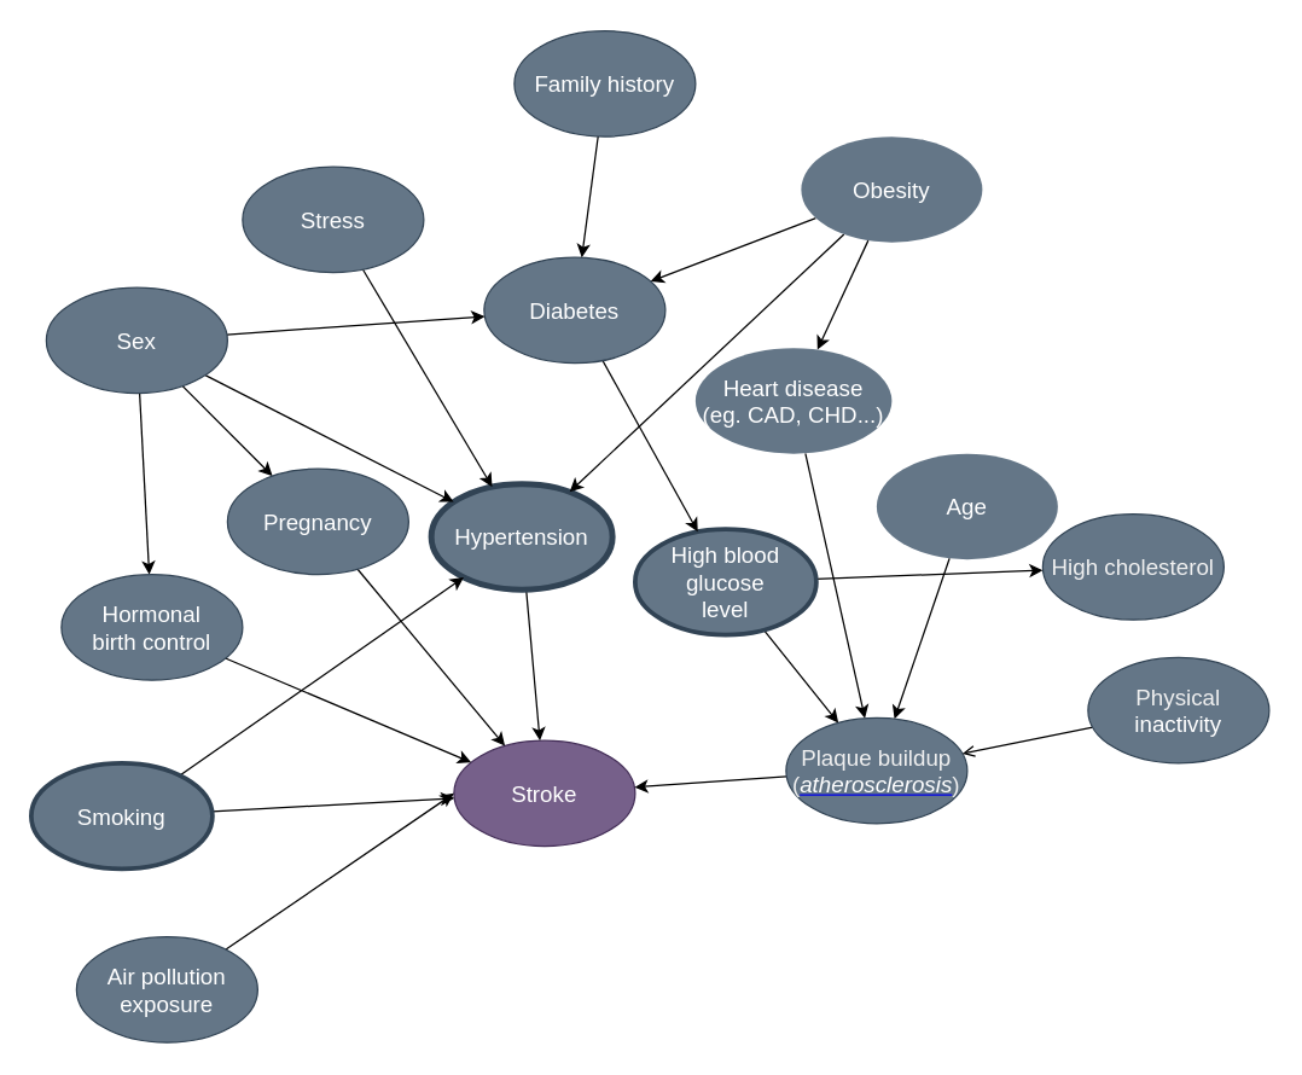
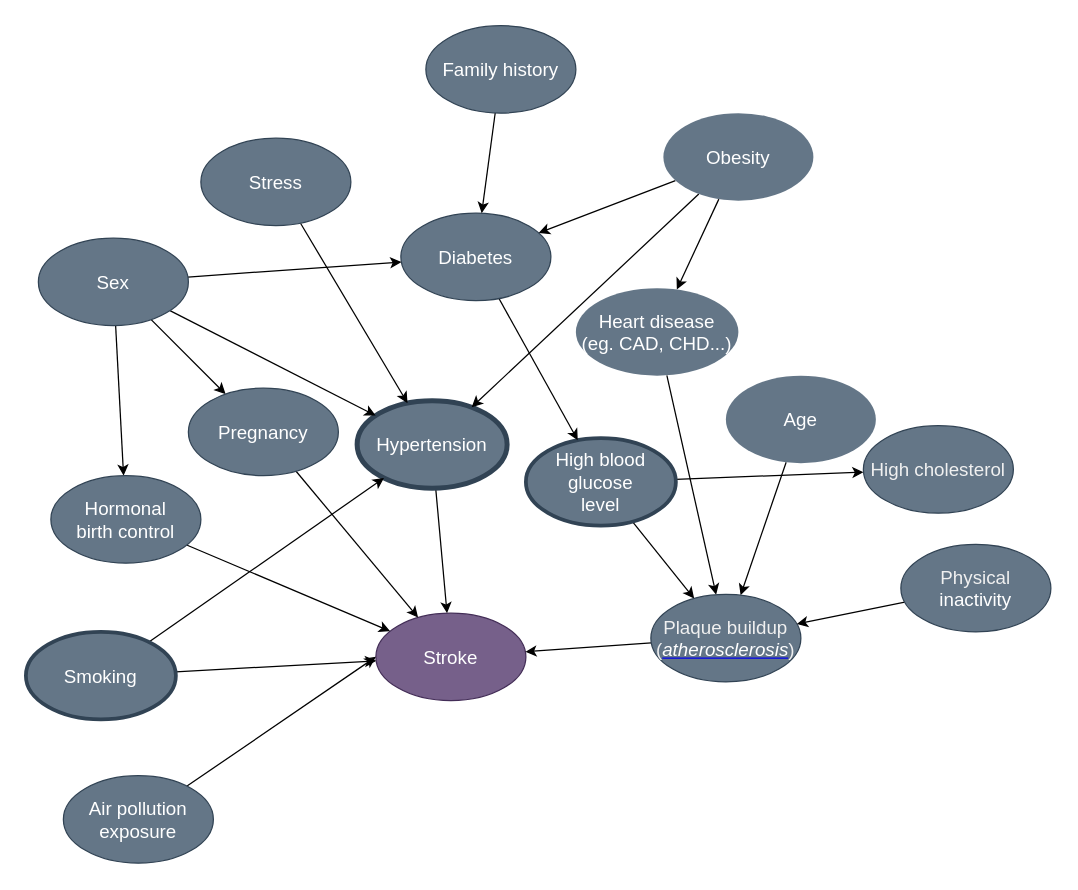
  <mxCell id="0" />
  <mxCell id="1" parent="0" />
  <mxCell id="2" value="&lt;font style=&quot;font-size: 15px&quot;&gt;Stroke&lt;/font&gt;" style="ellipse;whiteSpace=wrap;html=1;fillColor=#76608a;strokeColor=#432D57;fontColor=#ffffff;" parent="1" vertex="1"><mxGeometry x="300" y="490" width="120" height="70" as="geometry" /></mxCell>
  <mxCell id="3" style="edgeStyle=none;html=1;fontSize=15;fontColor=#FFFFFF;" parent="1" source="4" target="26" edge="1"><mxGeometry relative="1" as="geometry" /></mxCell>
  <mxCell id="4" value="&lt;font style=&quot;font-size: 15px&quot;&gt;Heart disease&lt;br&gt;(eg. CAD, CHD...)&lt;br&gt;&lt;/font&gt;" style="ellipse;whiteSpace=wrap;html=1;fillColor=#647687;fontColor=#ffffff;strokeColor=none;strokeWidth=3;" parent="1" vertex="1"><mxGeometry x="460" y="230" width="130" height="70" as="geometry" /></mxCell>
  <mxCell id="5" style="edgeStyle=none;html=1;fontSize=15;fontColor=#FFFFFF;" parent="1" source="7" target="2" edge="1"><mxGeometry relative="1" as="geometry"><mxPoint x="199.092" y="430.001" as="targetPoint" /></mxGeometry></mxCell>
  <mxCell id="6" value="&lt;span style=&quot;color: rgba(0 , 0 , 0 , 0) ; font-family: monospace ; font-size: 0px&quot;&gt;%3CmxGraphModel%3E%3Croot%3E%3CmxCell%20id%3D%220%22%2F%3E%3CmxCell%20id%3D%221%22%20parent%3D%220%22%2F%3E%3CmxCell%20id%3D%222%22%20value%3D%22%26lt%3Bspan%20style%3D%26quot%3Bcolor%3A%20rgba(0%20%2C%200%20%2C%200%20%2C%200)%20%3B%20font-family%3A%20monospace%20%3B%20font-size%3A%200px%26quot%3B%26gt%3Bd%26lt%3B%2Fspan%26gt%3B%22%20style%3D%22text%3Bhtml%3D1%3Balign%3Dcenter%3BverticalAlign%3Dmiddle%3Bresizable%3D0%3Bpoints%3D%5B%5D%3Bautosize%3D1%3BstrokeColor%3Dnone%3BfillColor%3Dnone%3BfontSize%3D15%3BfontColor%3D%23FFFFFF%3B%22%20vertex%3D%221%22%20parent%3D%221%22%3E%3CmxGeometry%20x%3D%22550%22%20y%3D%22455%22%20width%3D%2220%22%20height%3D%2230%22%20as%3D%22geometry%22%2F%3E%3C%2FmxCell%3E%3C%2Froot%3E%3C%2FmxGraphModel%3E&lt;/span&gt;" style="edgeLabel;html=1;align=center;verticalAlign=middle;resizable=0;points=[];fontSize=15;fontColor=#FFFFFF;" parent="5" vertex="1" connectable="0"><mxGeometry x="0.212" y="-1" relative="1" as="geometry"><mxPoint x="1" as="offset" /></mxGeometry></mxCell>
  <mxCell id="7" value="&lt;font style=&quot;font-size: 15px&quot;&gt;Hypertension&lt;/font&gt;" style="ellipse;whiteSpace=wrap;html=1;fillColor=#647687;strokeColor=#314354;fontColor=#ffffff;strokeWidth=4;" parent="1" vertex="1"><mxGeometry x="285" y="320" width="120" height="70" as="geometry" /></mxCell>
  <mxCell id="8" style="edgeStyle=none;html=1;fontSize=15;fontColor=#FFFFFF;" parent="1" source="10" target="26" edge="1"><mxGeometry relative="1" as="geometry" /></mxCell>
  <mxCell id="9" style="edgeStyle=none;html=1;fontSize=15;fontColor=#FFFFFF;" parent="1" source="10" target="32" edge="1"><mxGeometry relative="1" as="geometry"><mxPoint x="258.11" y="429.079" as="targetPoint" /></mxGeometry></mxCell>
  <mxCell id="10" value="&lt;span style=&quot;font-size: 15px&quot;&gt;High blood glucose&lt;br&gt;level&lt;br&gt;&lt;/span&gt;" style="ellipse;whiteSpace=wrap;html=1;fillColor=#647687;fontColor=#ffffff;strokeColor=#314354;strokeWidth=3;" parent="1" vertex="1"><mxGeometry x="420" y="350" width="120" height="70" as="geometry" /></mxCell>
  <mxCell id="11" style="edgeStyle=none;html=1;fontSize=15;" parent="1" source="14" target="16" edge="1"><mxGeometry relative="1" as="geometry" /></mxCell>
  <mxCell id="12" style="edgeStyle=none;html=1;fontSize=15;" parent="1" source="14" target="7" edge="1"><mxGeometry relative="1" as="geometry" /></mxCell>
  <mxCell id="13" style="edgeStyle=none;html=1;fontSize=15;fontColor=#FFFFFF;" parent="1" source="14" target="4" edge="1"><mxGeometry relative="1" as="geometry" /></mxCell>
  <mxCell id="14" value="&lt;span style=&quot;font-size: 15px&quot;&gt;Obesity&lt;br&gt;&lt;/span&gt;" style="ellipse;whiteSpace=wrap;html=1;fillColor=#647687;fontColor=#ffffff;strokeColor=none;strokeWidth=3;" parent="1" vertex="1"><mxGeometry x="530" y="90" width="120" height="70" as="geometry" /></mxCell>
  <mxCell id="15" style="edgeStyle=none;html=1;fontSize=15;" parent="1" source="16" target="10" edge="1"><mxGeometry relative="1" as="geometry" /></mxCell>
  <mxCell id="16" value="&lt;span style=&quot;font-size: 15px&quot;&gt;Diabetes&lt;br&gt;&lt;/span&gt;" style="ellipse;whiteSpace=wrap;html=1;fillColor=#647687;fontColor=#ffffff;strokeColor=#314354;" parent="1" vertex="1"><mxGeometry x="320" y="170" width="120" height="70" as="geometry" /></mxCell>
  <mxCell id="17" style="edgeStyle=none;html=1;fontSize=15;fontColor=#FFFFFF;" parent="1" source="19" target="7" edge="1"><mxGeometry relative="1" as="geometry" /></mxCell>
  <mxCell id="18" style="edgeStyle=none;html=1;fontSize=15;fontColor=#FFFFFF;" parent="1" source="19" target="2" edge="1"><mxGeometry relative="1" as="geometry"><mxPoint x="250" y="450" as="targetPoint" /></mxGeometry></mxCell>
  <mxCell id="19" value="&lt;span style=&quot;font-size: 15px&quot;&gt;Smoking&lt;br&gt;&lt;/span&gt;" style="ellipse;whiteSpace=wrap;html=1;fillColor=#647687;fontColor=#ffffff;strokeColor=#314354;strokeWidth=3;" parent="1" vertex="1"><mxGeometry x="20" y="505" width="120" height="70" as="geometry" /></mxCell>
  <mxCell id="20" value="&lt;span style=&quot;color: rgba(0 , 0 , 0 , 0) ; font-family: monospace ; font-size: 0px&quot;&gt;d&lt;/span&gt;" style="text;html=1;align=center;verticalAlign=middle;resizable=0;points=[];autosize=1;strokeColor=none;fillColor=none;fontSize=15;fontColor=#FFFFFF;" parent="1" vertex="1"><mxGeometry x="260" y="465" width="20" height="30" as="geometry" /></mxCell>
  <mxCell id="21" style="edgeStyle=none;html=1;fontSize=15;fontColor=#FFFFFF;" parent="1" source="22" target="26" edge="1"><mxGeometry relative="1" as="geometry" /></mxCell>
  <mxCell id="22" value="&lt;span style=&quot;font-size: 15px&quot;&gt;Age&lt;br&gt;&lt;/span&gt;" style="ellipse;whiteSpace=wrap;html=1;fillColor=#647687;fontColor=#ffffff;strokeColor=none;strokeWidth=3;" parent="1" vertex="1"><mxGeometry x="580" y="300" width="120" height="70" as="geometry" /></mxCell>
  <mxCell id="23" style="edgeStyle=none;html=1;fontSize=15;fontColor=#FFFFFF;entryX=0;entryY=0.5;entryDx=0;entryDy=0;" parent="1" source="24" target="2" edge="1"><mxGeometry relative="1" as="geometry"><mxPoint x="-9.95" y="533.573" as="targetPoint" /></mxGeometry></mxCell>
  <mxCell id="24" value="&lt;font style=&quot;font-size: 15px&quot;&gt;Air pollution&lt;br&gt;exposure&lt;br&gt;&lt;/font&gt;" style="ellipse;whiteSpace=wrap;html=1;fillColor=#647687;fontColor=#ffffff;strokeColor=#314354;" parent="1" vertex="1"><mxGeometry x="50" y="620" width="120" height="70" as="geometry" /></mxCell>
  <mxCell id="25" style="edgeStyle=none;html=1;" parent="1" source="26" target="2" edge="1"><mxGeometry relative="1" as="geometry" /></mxCell>
  <mxCell id="26" value="&lt;font style=&quot;font-size: 15px&quot;&gt;&lt;span style=&quot;color: rgb(240 , 240 , 240)&quot;&gt;Plaque buildup&lt;/span&gt;&lt;br style=&quot;color: rgb(240 , 240 , 240)&quot;&gt;&lt;span style=&quot;color: rgb(240 , 240 , 240)&quot;&gt;(&lt;/span&gt;&lt;a href=&quot;https://www.webmd.com/heart-disease/what-is-atherosclerosis&quot;&gt;&lt;font color=&quot;#ffffff&quot;&gt;&lt;i&gt;atherosclerosis&lt;/i&gt;&lt;/font&gt;&lt;/a&gt;&lt;span style=&quot;color: rgb(240 , 240 , 240)&quot;&gt;)&lt;/span&gt;&lt;br&gt;&lt;/font&gt;" style="ellipse;whiteSpace=wrap;html=1;fillColor=#647687;fontColor=#ffffff;strokeColor=#314354;" parent="1" vertex="1"><mxGeometry x="520" y="475" width="120" height="70" as="geometry" /></mxCell>
  <mxCell id="27" style="edgeStyle=none;html=1;fontSize=15;fontColor=#FFFFFF;" parent="1" source="28" target="16" edge="1"><mxGeometry relative="1" as="geometry" /></mxCell>
  <mxCell id="28" value="&lt;span style=&quot;font-size: 15px&quot;&gt;Family history&lt;br&gt;&lt;/span&gt;" style="ellipse;whiteSpace=wrap;html=1;fillColor=#647687;fontColor=#ffffff;strokeColor=#314354;" parent="1" vertex="1"><mxGeometry x="340" y="20" width="120" height="70" as="geometry" /></mxCell>
  <mxCell id="29" value="&lt;span style=&quot;color: rgba(0 , 0 , 0 , 0) ; font-family: monospace ; font-size: 0px&quot;&gt;d&lt;/span&gt;" style="text;html=1;align=center;verticalAlign=middle;resizable=0;points=[];autosize=1;strokeColor=none;fillColor=none;fontSize=15;fontColor=#FFFFFF;" parent="1" vertex="1"><mxGeometry x="270" y="475" width="20" height="30" as="geometry" /></mxCell>
  <mxCell id="30" style="edgeStyle=none;html=1;fontSize=15;" parent="1" source="31" target="7" edge="1"><mxGeometry relative="1" as="geometry" /></mxCell>
  <mxCell id="31" value="&lt;font style=&quot;font-size: 15px&quot;&gt;Stress&lt;br&gt;&lt;/font&gt;" style="ellipse;whiteSpace=wrap;html=1;fillColor=#647687;fontColor=#ffffff;strokeColor=#314354;" parent="1" vertex="1"><mxGeometry x="160" y="110" width="120" height="70" as="geometry" /></mxCell>
  <mxCell id="32" value="&lt;font style=&quot;font-size: 15px&quot;&gt;&lt;font color=&quot;#f0f0f0&quot;&gt;High cholesterol&lt;/font&gt;&lt;br&gt;&lt;/font&gt;" style="ellipse;whiteSpace=wrap;html=1;fillColor=#647687;fontColor=#ffffff;strokeColor=#314354;" parent="1" vertex="1"><mxGeometry x="690" y="340" width="120" height="70" as="geometry" /></mxCell>
- <mxCell id="33" style="edgeStyle=none;html=1;fontSize=15;endArrow=open;" parent="1" source="34" target="26" edge="1"><mxGeometry relative="1" as="geometry" /></mxCell>
+ <mxCell id="33" style="edgeStyle=none;html=1;fontSize=15;" parent="1" source="34" target="26" edge="1"><mxGeometry relative="1" as="geometry" /></mxCell>
  <mxCell id="34" value="&lt;font style=&quot;font-size: 15px&quot;&gt;&lt;font color=&quot;#f0f0f0&quot;&gt;Physical&lt;br&gt;&lt;/font&gt;inactivity&lt;br&gt;&lt;/font&gt;" style="ellipse;whiteSpace=wrap;html=1;fillColor=#647687;fontColor=#ffffff;strokeColor=#314354;" parent="1" vertex="1"><mxGeometry x="720" y="435" width="120" height="70" as="geometry" /></mxCell>
  <mxCell id="35" style="edgeStyle=none;html=1;fontSize=15;" parent="1" source="39" target="16" edge="1"><mxGeometry relative="1" as="geometry" /></mxCell>
  <mxCell id="36" style="edgeStyle=none;html=1;fontSize=15;" parent="1" source="39" target="7" edge="1"><mxGeometry relative="1" as="geometry" /></mxCell>
  <mxCell id="37" style="edgeStyle=none;html=1;fontSize=15;" parent="1" source="39" target="41" edge="1"><mxGeometry relative="1" as="geometry" /></mxCell>
  <mxCell id="38" style="edgeStyle=none;html=1;fontSize=15;" parent="1" source="39" target="43" edge="1"><mxGeometry relative="1" as="geometry" /></mxCell>
  <mxCell id="39" value="&lt;font style=&quot;font-size: 15px&quot;&gt;Sex&lt;br&gt;&lt;/font&gt;" style="ellipse;whiteSpace=wrap;html=1;fillColor=#647687;fontColor=#ffffff;strokeColor=#314354;" parent="1" vertex="1"><mxGeometry x="30" y="190" width="120" height="70" as="geometry" /></mxCell>
  <mxCell id="40" style="edgeStyle=none;html=1;fontSize=15;" parent="1" source="41" target="2" edge="1"><mxGeometry relative="1" as="geometry" /></mxCell>
  <mxCell id="41" value="&lt;font style=&quot;font-size: 15px&quot;&gt;Pregnancy&lt;br&gt;&lt;/font&gt;" style="ellipse;whiteSpace=wrap;html=1;fillColor=#647687;fontColor=#ffffff;strokeColor=#314354;" parent="1" vertex="1"><mxGeometry x="150" y="310" width="120" height="70" as="geometry" /></mxCell>
  <mxCell id="42" style="edgeStyle=none;html=1;fontSize=15;" parent="1" source="43" target="2" edge="1"><mxGeometry relative="1" as="geometry" /></mxCell>
  <mxCell id="43" value="&lt;font style=&quot;font-size: 15px&quot;&gt;Hormonal&lt;br&gt;birth control&lt;br&gt;&lt;/font&gt;" style="ellipse;whiteSpace=wrap;html=1;fillColor=#647687;fontColor=#ffffff;strokeColor=#314354;" parent="1" vertex="1"><mxGeometry x="40" y="380" width="120" height="70" as="geometry" /></mxCell>
